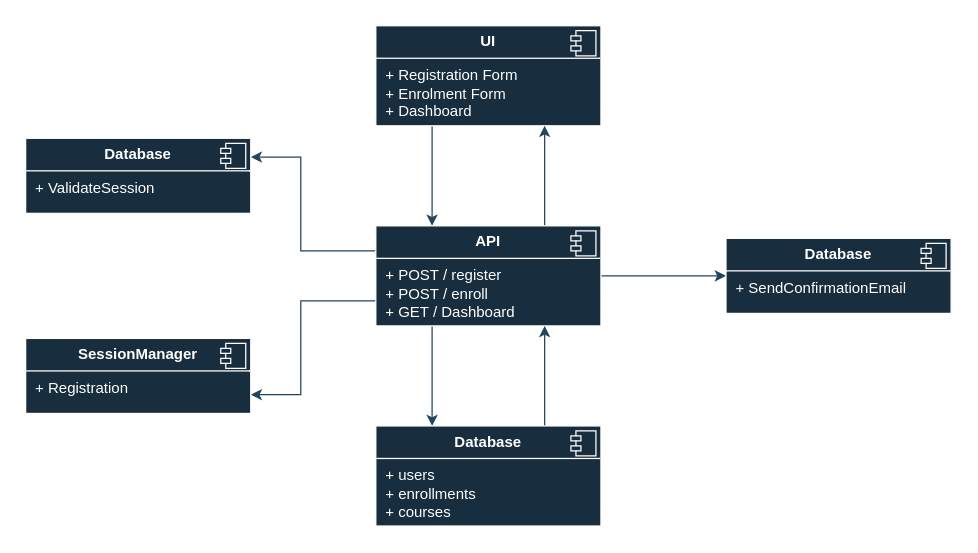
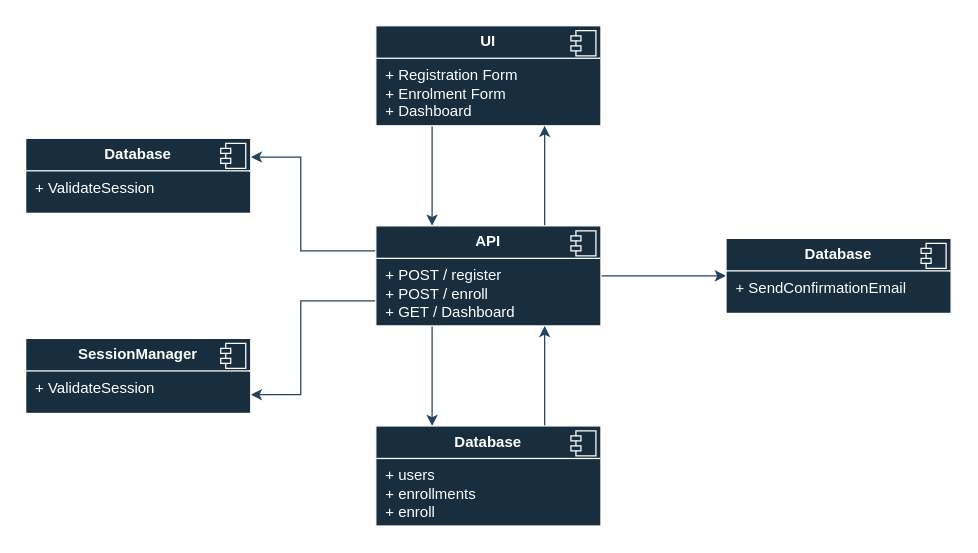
  <mxCell id="0" />
  <mxCell id="1" parent="0" />
  <mxCell id="2" style="edgeStyle=orthogonalEdgeStyle;rounded=0;orthogonalLoop=1;jettySize=auto;html=1;exitX=0.25;exitY=1;exitDx=0;exitDy=0;entryX=0.25;entryY=0;entryDx=0;entryDy=0;labelBackgroundColor=none;fontColor=default;strokeColor=#23445D;" parent="1" source="3" target="10" edge="1"><mxGeometry relative="1" as="geometry" /></mxCell>
  <mxCell id="3" value="&lt;p style=&quot;margin:0px;margin-top:6px;text-align:center;&quot;&gt;&lt;b&gt;UI&lt;/b&gt;&lt;/p&gt;&lt;hr size=&quot;1&quot; style=&quot;border-style:solid;&quot;&gt;&lt;p style=&quot;margin:0px;margin-left:8px;&quot;&gt;+ Registration Form&lt;br&gt;+ Enrolment Form&lt;/p&gt;&lt;p style=&quot;margin:0px;margin-left:8px;&quot;&gt;+ Dashboard&lt;/p&gt;&lt;p style=&quot;margin:0px;margin-left:8px;&quot;&gt;&lt;br&gt;&lt;/p&gt;" style="align=left;overflow=fill;html=1;dropTarget=0;whiteSpace=wrap;labelBackgroundColor=none;fillColor=#182E3E;strokeColor=#FFFFFF;fontColor=#FFFFFF;" parent="1" vertex="1"><mxGeometry x="300" y="20" width="180" height="80" as="geometry" /></mxCell>
  <mxCell id="4" value="" style="shape=component;jettyWidth=8;jettyHeight=4;labelBackgroundColor=none;fillColor=#182E3E;strokeColor=#FFFFFF;fontColor=#FFFFFF;" parent="3" vertex="1"><mxGeometry x="1" width="20" height="20" relative="1" as="geometry"><mxPoint x="-24" y="4" as="offset" /></mxGeometry></mxCell>
  <mxCell id="5" style="edgeStyle=orthogonalEdgeStyle;rounded=0;orthogonalLoop=1;jettySize=auto;html=1;exitX=0.75;exitY=0;exitDx=0;exitDy=0;entryX=0.75;entryY=1;entryDx=0;entryDy=0;labelBackgroundColor=none;fontColor=default;strokeColor=#23445D;" parent="1" source="10" target="3" edge="1"><mxGeometry relative="1" as="geometry" /></mxCell>
  <mxCell id="6" style="edgeStyle=orthogonalEdgeStyle;rounded=0;orthogonalLoop=1;jettySize=auto;html=1;exitX=0.25;exitY=1;exitDx=0;exitDy=0;entryX=0.25;entryY=0;entryDx=0;entryDy=0;labelBackgroundColor=none;fontColor=default;strokeColor=#23445D;" parent="1" source="10" target="19" edge="1"><mxGeometry relative="1" as="geometry" /></mxCell>
  <mxCell id="7" style="edgeStyle=orthogonalEdgeStyle;rounded=0;orthogonalLoop=1;jettySize=auto;html=1;exitX=1;exitY=0.5;exitDx=0;exitDy=0;entryX=0;entryY=0.5;entryDx=0;entryDy=0;labelBackgroundColor=none;fontColor=default;strokeColor=#23445D;" parent="1" source="10" target="12" edge="1"><mxGeometry relative="1" as="geometry" /></mxCell>
  <mxCell id="8" style="edgeStyle=orthogonalEdgeStyle;rounded=0;orthogonalLoop=1;jettySize=auto;html=1;exitX=0;exitY=0.75;exitDx=0;exitDy=0;entryX=1;entryY=0.75;entryDx=0;entryDy=0;labelBackgroundColor=none;fontColor=default;strokeColor=#23445D;" parent="1" source="10" target="16" edge="1"><mxGeometry relative="1" as="geometry"><Array as="points"><mxPoint x="240" y="240" /><mxPoint x="240" y="315" /></Array></mxGeometry></mxCell>
  <mxCell id="9" style="edgeStyle=orthogonalEdgeStyle;rounded=0;orthogonalLoop=1;jettySize=auto;html=1;exitX=0;exitY=0.25;exitDx=0;exitDy=0;entryX=1;entryY=0.25;entryDx=0;entryDy=0;labelBackgroundColor=none;fontColor=default;strokeColor=#23445D;" parent="1" source="10" target="14" edge="1"><mxGeometry relative="1" as="geometry"><Array as="points"><mxPoint x="240" y="200" /><mxPoint x="240" y="125" /></Array></mxGeometry></mxCell>
  <mxCell id="10" value="&lt;p style=&quot;margin:0px;margin-top:6px;text-align:center;&quot;&gt;&lt;b&gt;API&lt;/b&gt;&lt;/p&gt;&lt;hr size=&quot;1&quot; style=&quot;border-style:solid;&quot;&gt;&lt;p style=&quot;margin:0px;margin-left:8px;&quot;&gt;+ POST / register&lt;br&gt;+ POST / enroll&lt;/p&gt;&lt;p style=&quot;margin:0px;margin-left:8px;&quot;&gt;+ GET / Dashboard&lt;/p&gt;&lt;p style=&quot;margin:0px;margin-left:8px;&quot;&gt;&lt;br&gt;&lt;/p&gt;" style="align=left;overflow=fill;html=1;dropTarget=0;whiteSpace=wrap;labelBackgroundColor=none;fillColor=#182E3E;strokeColor=#FFFFFF;fontColor=#FFFFFF;" parent="1" vertex="1"><mxGeometry x="300" y="180" width="180" height="80" as="geometry" /></mxCell>
  <mxCell id="11" value="" style="shape=component;jettyWidth=8;jettyHeight=4;labelBackgroundColor=none;fillColor=#182E3E;strokeColor=#FFFFFF;fontColor=#FFFFFF;" parent="10" vertex="1"><mxGeometry x="1" width="20" height="20" relative="1" as="geometry"><mxPoint x="-24" y="4" as="offset" /></mxGeometry></mxCell>
  <mxCell id="12" value="&lt;p style=&quot;margin:0px;margin-top:6px;text-align:center;&quot;&gt;&lt;b&gt;Database&lt;/b&gt;&lt;/p&gt;&lt;hr size=&quot;1&quot; style=&quot;border-style:solid;&quot;&gt;&lt;p style=&quot;margin:0px;margin-left:8px;&quot;&gt;+ SendConfirmationEmail&lt;/p&gt;&lt;p style=&quot;margin:0px;margin-left:8px;&quot;&gt;&lt;br&gt;&lt;/p&gt;" style="align=left;overflow=fill;html=1;dropTarget=0;whiteSpace=wrap;labelBackgroundColor=none;fillColor=#182E3E;strokeColor=#FFFFFF;fontColor=#FFFFFF;" parent="1" vertex="1"><mxGeometry x="580" y="190" width="180" height="60" as="geometry" /></mxCell>
  <mxCell id="13" value="" style="shape=component;jettyWidth=8;jettyHeight=4;labelBackgroundColor=none;fillColor=#182E3E;strokeColor=#FFFFFF;fontColor=#FFFFFF;" parent="12" vertex="1"><mxGeometry x="1" width="20" height="20" relative="1" as="geometry"><mxPoint x="-24" y="4" as="offset" /></mxGeometry></mxCell>
  <mxCell id="14" value="&lt;p style=&quot;margin:0px;margin-top:6px;text-align:center;&quot;&gt;&lt;b&gt;Database&lt;/b&gt;&lt;/p&gt;&lt;hr size=&quot;1&quot; style=&quot;border-style:solid;&quot;&gt;&lt;p style=&quot;margin:0px;margin-left:8px;&quot;&gt;+ ValidateSession&lt;/p&gt;&lt;p style=&quot;margin:0px;margin-left:8px;&quot;&gt;&lt;br&gt;&lt;/p&gt;" style="align=left;overflow=fill;html=1;dropTarget=0;whiteSpace=wrap;labelBackgroundColor=none;fillColor=#182E3E;strokeColor=#FFFFFF;fontColor=#FFFFFF;" parent="1" vertex="1"><mxGeometry x="20" y="110" width="180" height="60" as="geometry" /></mxCell>
  <mxCell id="15" value="" style="shape=component;jettyWidth=8;jettyHeight=4;labelBackgroundColor=none;fillColor=#182E3E;strokeColor=#FFFFFF;fontColor=#FFFFFF;" parent="14" vertex="1"><mxGeometry x="1" width="20" height="20" relative="1" as="geometry"><mxPoint x="-24" y="4" as="offset" /></mxGeometry></mxCell>
- <mxCell id="16" value="&lt;p style=&quot;margin:0px;margin-top:6px;text-align:center;&quot;&gt;&lt;b&gt;SessionManager&lt;/b&gt;&lt;/p&gt;&lt;hr size=&quot;1&quot; style=&quot;border-style:solid;&quot;&gt;&lt;p style=&quot;margin:0px;margin-left:8px;&quot;&gt;+ Registration&lt;/p&gt;" style="align=left;overflow=fill;html=1;dropTarget=0;whiteSpace=wrap;labelBackgroundColor=none;fillColor=#182E3E;strokeColor=#FFFFFF;fontColor=#FFFFFF;" parent="1" vertex="1"><mxGeometry x="20" y="270" width="180" height="60" as="geometry" /></mxCell>
+ <mxCell id="16" value="&lt;p style=&quot;margin:0px;margin-top:6px;text-align:center;&quot;&gt;&lt;b&gt;SessionManager&lt;/b&gt;&lt;/p&gt;&lt;hr size=&quot;1&quot; style=&quot;border-style:solid;&quot;&gt;&lt;p style=&quot;margin:0px;margin-left:8px;&quot;&gt;+ ValidateSession&lt;/p&gt;" style="align=left;overflow=fill;html=1;dropTarget=0;whiteSpace=wrap;labelBackgroundColor=none;fillColor=#182E3E;strokeColor=#FFFFFF;fontColor=#FFFFFF;" parent="1" vertex="1"><mxGeometry x="20" y="270" width="180" height="60" as="geometry" /></mxCell>
  <mxCell id="17" value="" style="shape=component;jettyWidth=8;jettyHeight=4;labelBackgroundColor=none;fillColor=#182E3E;strokeColor=#FFFFFF;fontColor=#FFFFFF;" parent="16" vertex="1"><mxGeometry x="1" width="20" height="20" relative="1" as="geometry"><mxPoint x="-24" y="4" as="offset" /></mxGeometry></mxCell>
  <mxCell id="18" style="edgeStyle=orthogonalEdgeStyle;rounded=0;orthogonalLoop=1;jettySize=auto;html=1;exitX=0.75;exitY=0;exitDx=0;exitDy=0;entryX=0.75;entryY=1;entryDx=0;entryDy=0;labelBackgroundColor=none;fontColor=default;strokeColor=#23445D;" parent="1" source="19" target="10" edge="1"><mxGeometry relative="1" as="geometry" /></mxCell>
- <mxCell id="19" value="&lt;p style=&quot;margin:0px;margin-top:6px;text-align:center;&quot;&gt;&lt;b&gt;Database&lt;/b&gt;&lt;/p&gt;&lt;hr size=&quot;1&quot; style=&quot;border-style:solid;&quot;&gt;&lt;p style=&quot;margin:0px;margin-left:8px;&quot;&gt;+ users&lt;br&gt;+ enrollments&lt;/p&gt;&lt;p style=&quot;margin:0px;margin-left:8px;&quot;&gt;+ courses&lt;/p&gt;&lt;p style=&quot;margin:0px;margin-left:8px;&quot;&gt;&lt;br&gt;&lt;/p&gt;" style="align=left;overflow=fill;html=1;dropTarget=0;whiteSpace=wrap;labelBackgroundColor=none;fillColor=#182E3E;strokeColor=#FFFFFF;fontColor=#FFFFFF;" parent="1" vertex="1"><mxGeometry x="300" y="340" width="180" height="80" as="geometry" /></mxCell>
+ <mxCell id="19" value="&lt;p style=&quot;margin:0px;margin-top:6px;text-align:center;&quot;&gt;&lt;b&gt;Database&lt;/b&gt;&lt;/p&gt;&lt;hr size=&quot;1&quot; style=&quot;border-style:solid;&quot;&gt;&lt;p style=&quot;margin:0px;margin-left:8px;&quot;&gt;+ users&lt;br&gt;+ enrollments&lt;/p&gt;&lt;p style=&quot;margin:0px;margin-left:8px;&quot;&gt;+ enroll&lt;/p&gt;&lt;p style=&quot;margin:0px;margin-left:8px;&quot;&gt;&lt;br&gt;&lt;/p&gt;" style="align=left;overflow=fill;html=1;dropTarget=0;whiteSpace=wrap;labelBackgroundColor=none;fillColor=#182E3E;strokeColor=#FFFFFF;fontColor=#FFFFFF;" parent="1" vertex="1"><mxGeometry x="300" y="340" width="180" height="80" as="geometry" /></mxCell>
  <mxCell id="20" value="" style="shape=component;jettyWidth=8;jettyHeight=4;labelBackgroundColor=none;fillColor=#182E3E;strokeColor=#FFFFFF;fontColor=#FFFFFF;" parent="19" vertex="1"><mxGeometry x="1" width="20" height="20" relative="1" as="geometry"><mxPoint x="-24" y="4" as="offset" /></mxGeometry></mxCell>
